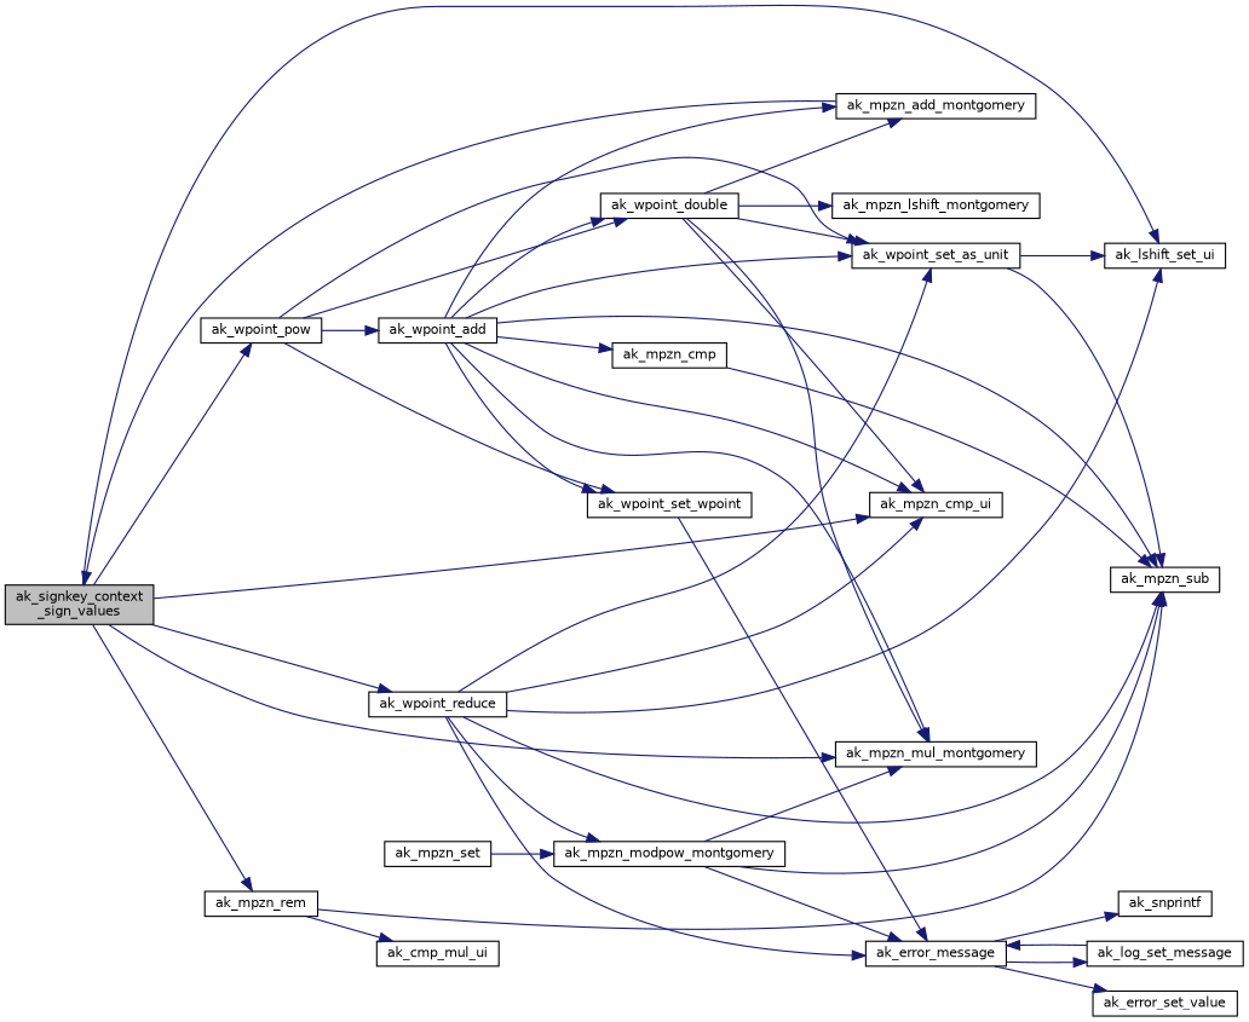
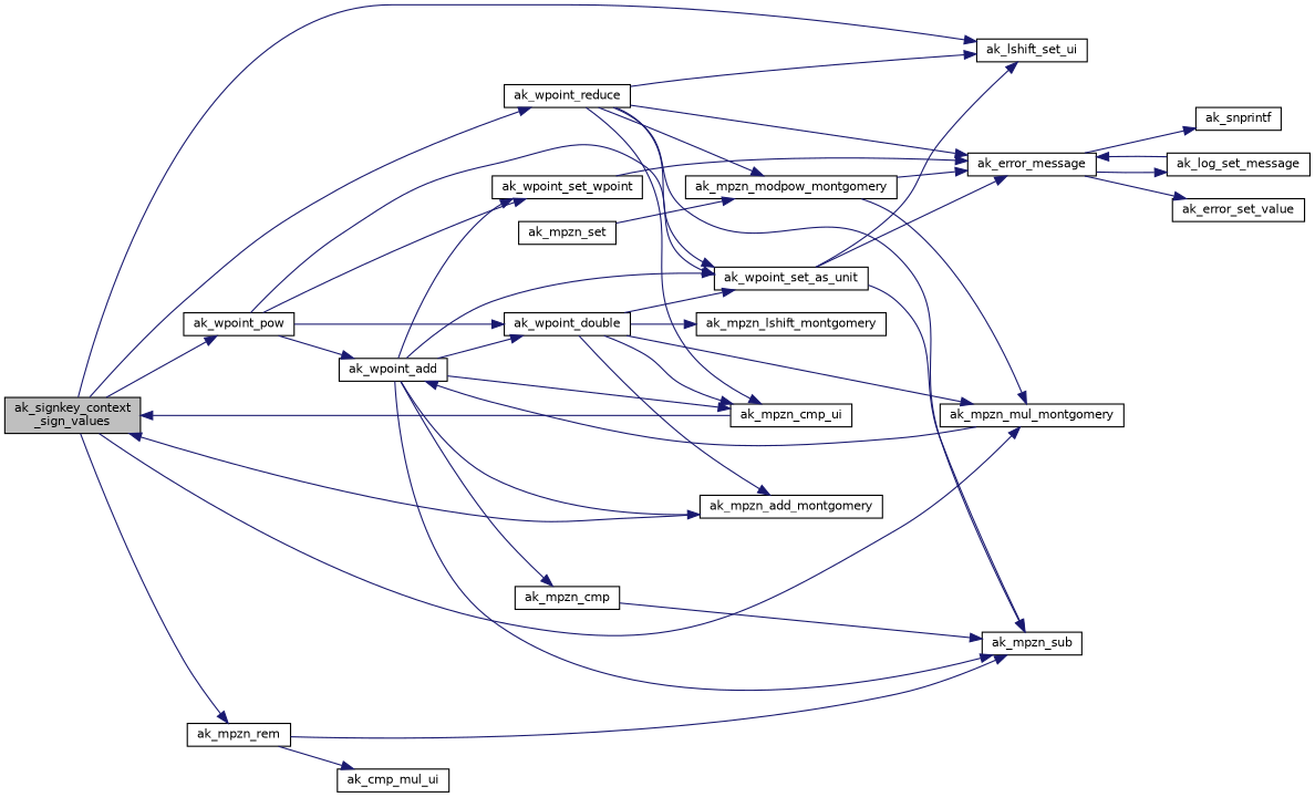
  digraph {
    rankdir=LR
    node [color=black fillcolor=white fontname=Helvetica fontsize=10 shape=record style=filled]
    edge [color=midnightblue fontname=Helvetica fontsize=10 labelfontname=Helvetica labelfontsize=10 style=solid]
    n1 [fillcolor=grey75 fontcolor=black height=0.2 label="ak_signkey_context\l_sign_values" width=0.4]
    n2 [height=0.2 label=ak_wpoint_pow width=0.4]
    n3 [height=0.2 label=ak_lshift_set_ui width=0.4]
    n4 [height=0.2 label=ak_mpzn_cmp_ui width=0.4]
    n5 [height=0.2 label=ak_mpzn_mul_montgomery width=0.4]
    n6 [height=0.2 label=ak_wpoint_reduce width=0.4]
    n7 [height=0.2 label=ak_mpzn_rem width=0.4]
    n8 [height=0.2 label=ak_wpoint_set_as_unit width=0.4]
    n9 [height=0.2 label=ak_wpoint_set_wpoint width=0.4]
    n10 [height=0.2 label=ak_wpoint_add width=0.4]
    n11 [height=0.2 label=ak_wpoint_double width=0.4]
    n12 [height=0.2 label=ak_mpzn_add_montgomery width=0.4]
    n13 [height=0.2 label=ak_error_message width=0.4]
    n14 [height=0.2 label=ak_mpzn_sub width=0.4]
    n15 [height=0.2 label=ak_mpzn_modpow_montgomery width=0.4]
    n16 [height=0.2 label=ak_cmp_mul_ui width=0.4]
    n17 [height=0.2 label=ak_mpzn_cmp width=0.4]
    n18 [height=0.2 label=ak_mpzn_lshift_montgomery width=0.4]
    n19 [height=0.2 label=ak_snprintf width=0.4]
    n20 [height=0.2 label=ak_log_set_message width=0.4]
    n21 [height=0.2 label=ak_error_set_value width=0.4]
    n22 [height=0.2 label=ak_mpzn_set width=0.4]
    n1 -> n2
    n1 -> n3
-   n1 -> n4
+   n4 -> n1
    n1 -> n5
    n1 -> n6
    n1 -> n7
    n2 -> n8
    n2 -> n9
    n2 -> n10
    n2 -> n11
    n6 -> n3
    n6 -> n4
    n6 -> n8
    n6 -> n13
    n6 -> n14
    n6 -> n15
    n7 -> n14
    n7 -> n16
    n8 -> n3
+   n8 -> n13
    n8 -> n14
    n9 -> n13
    n10 -> n4
-   n10 -> n5
+   n5 -> n10
    n10 -> n8
    n10 -> n9
    n10 -> n11
    n10 -> n12
    n10 -> n14
    n10 -> n17
    n11 -> n4
    n11 -> n5
    n11 -> n8
    n11 -> n12
    n11 -> n18
    n12 -> n1
    n13 -> n19
    n13 -> n20
    n13 -> n21
    n15 -> n5
    n15 -> n13
-   n15 -> n14
    n17 -> n14
    n20 -> n13
    n22 -> n15
  }
